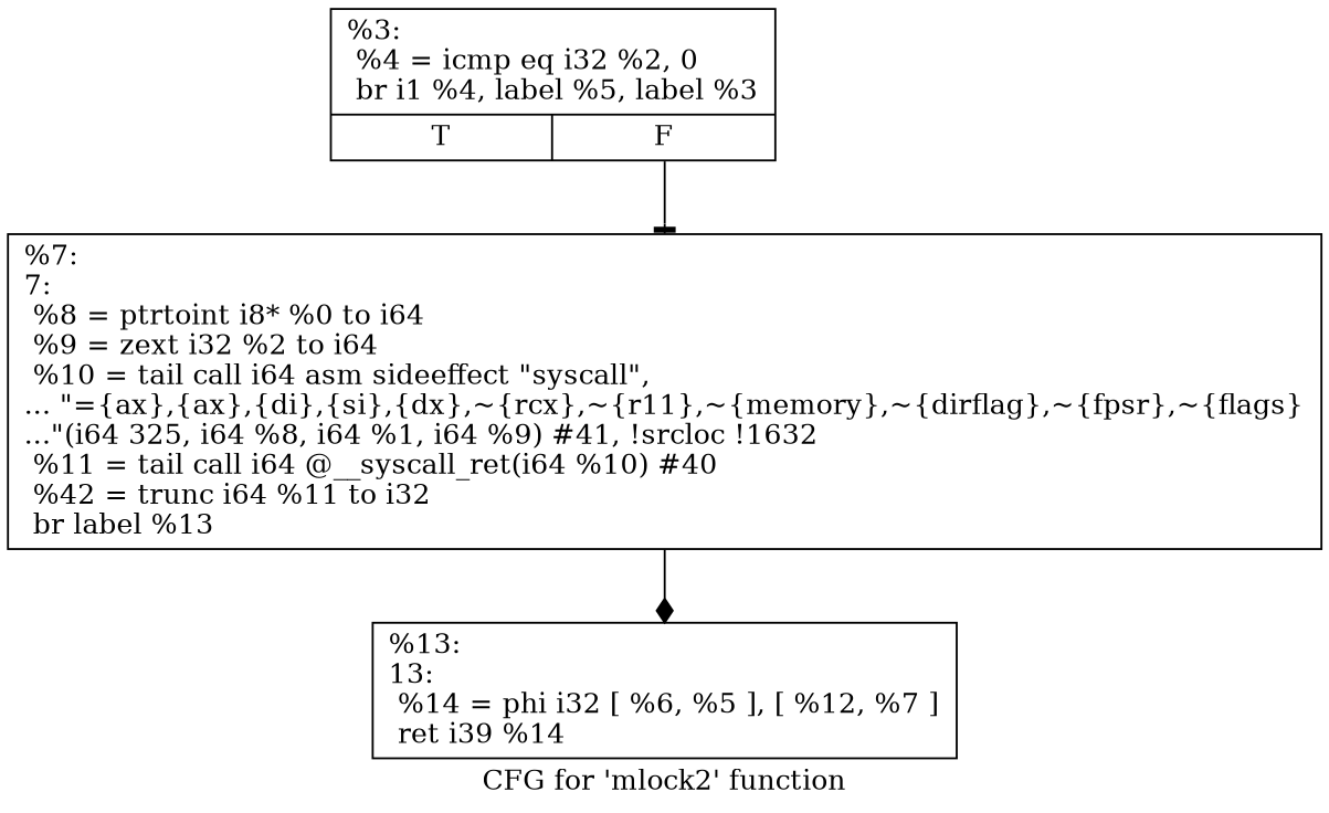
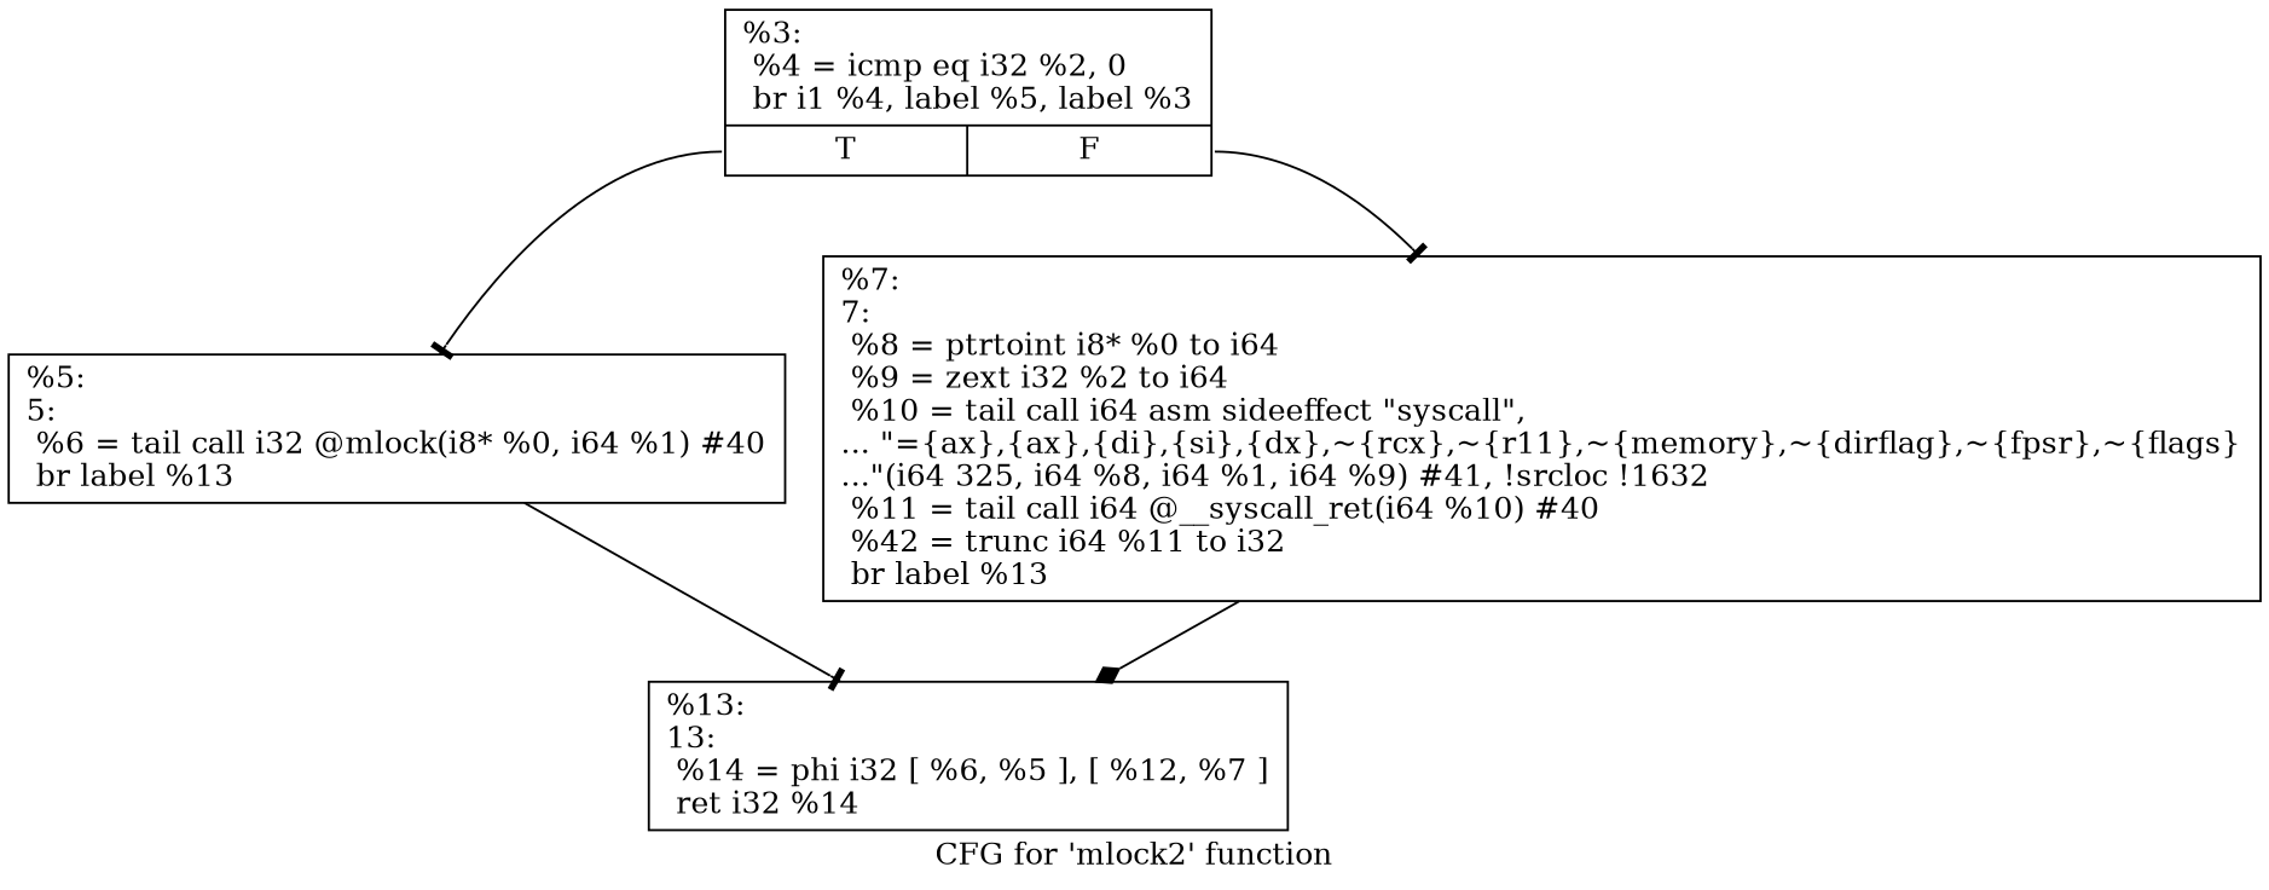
  digraph {
    label="CFG for 'mlock2' function"
    node [shape=record]
    edge [arrowhead=tee]
    n1 [label="{%3:\l  %4 = icmp eq i32 %2, 0\l  br i1 %4, label %5, label %3\l|{<s0>T|<s1>F}}"]
+   n2 [label="{%5:\l5:                                                \l  %6 = tail call i32 @mlock(i8* %0, i64 %1) #40\l  br label %13\l}"]
    n3 [label="{%7:\l7:                                                \l  %8 = ptrtoint i8* %0 to i64\l  %9 = zext i32 %2 to i64\l  %10 = tail call i64 asm sideeffect \"syscall\",\l... \"=\{ax\},\{ax\},\{di\},\{si\},\{dx\},~\{rcx\},~\{r11\},~\{memory\},~\{dirflag\},~\{fpsr\},~\{flags\}\l...\"(i64 325, i64 %8, i64 %1, i64 %9) #41, !srcloc !1632\l  %11 = tail call i64 @__syscall_ret(i64 %10) #40\l  %42 = trunc i64 %11 to i32\l  br label %13\l}"]
-   n4 [label="{%13:\l13:                                               \l  %14 = phi i32 [ %6, %5 ], [ %12, %7 ]\l  ret i39 %14\l}"]
+   n4 [label="{%13:\l13:                                               \l  %14 = phi i32 [ %6, %5 ], [ %12, %7 ]\l  ret i32 %14\l}"]
+   n1 -> n2 [tailport=s0]
    n1 -> n3 [tailport=s1]
+   n2 -> n4
    n3 -> n4 [arrowhead=diamond]
  }
